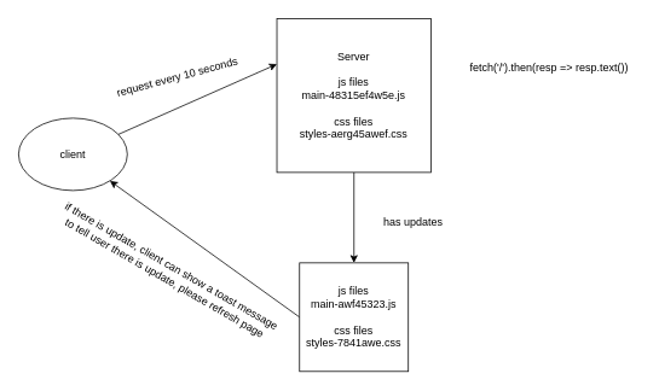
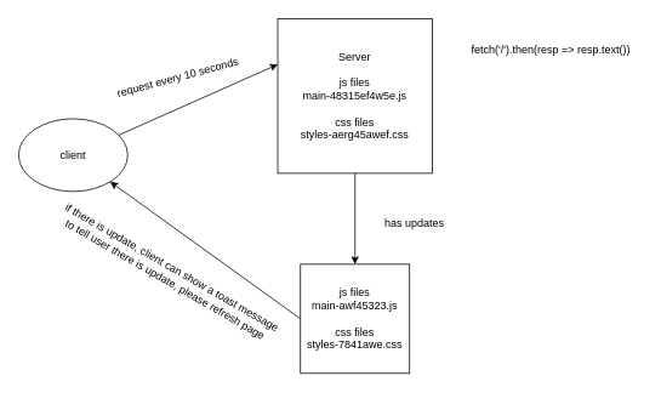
  <mxCell id="0" />
  <mxCell id="1" parent="0" />
  <mxCell id="2" style="edgeStyle=none;html=1;entryX=0;entryY=0.296;entryDx=0;entryDy=0;entryPerimeter=0;" edge="1" parent="1" source="3" target="5"><mxGeometry relative="1" as="geometry" /></mxCell>
  <mxCell id="3" value="client" style="ellipse;whiteSpace=wrap;html=1;" vertex="1" parent="1"><mxGeometry x="20" y="130" width="120" height="80" as="geometry" /></mxCell>
  <mxCell id="4" style="edgeStyle=none;html=1;exitX=0.5;exitY=1;exitDx=0;exitDy=0;entryX=0.5;entryY=0;entryDx=0;entryDy=0;" edge="1" parent="1" source="5" target="8"><mxGeometry relative="1" as="geometry" /></mxCell>
  <mxCell id="5" value="Server&lt;br&gt;&lt;br&gt;js files&lt;br&gt;main-48315ef4w5e.js&lt;br&gt;&lt;br&gt;css files&lt;br&gt;styles-aerg45awef.css" style="whiteSpace=wrap;html=1;aspect=fixed;" vertex="1" parent="1"><mxGeometry x="305" y="20" width="170" height="170" as="geometry" /></mxCell>
  <mxCell id="6" value="request every 10 seconds" style="text;html=1;align=center;verticalAlign=middle;resizable=0;points=[];autosize=1;strokeColor=none;fillColor=none;rotation=-15;" vertex="1" parent="1"><mxGeometry x="115" y="70" width="160" height="30" as="geometry" /></mxCell>
  <mxCell id="7" style="edgeStyle=none;html=1;exitX=0;exitY=0.5;exitDx=0;exitDy=0;" edge="1" parent="1" source="8" target="3"><mxGeometry relative="1" as="geometry" /></mxCell>
  <mxCell id="8" value="js files&lt;br&gt;main-awf45323.js&lt;br&gt;&lt;br&gt;css files&lt;br&gt;styles-7841awe.css" style="whiteSpace=wrap;html=1;aspect=fixed;" vertex="1" parent="1"><mxGeometry x="330" y="290" width="120" height="120" as="geometry" /></mxCell>
  <mxCell id="9" value="has updates" style="text;html=1;align=center;verticalAlign=middle;resizable=0;points=[];autosize=1;strokeColor=none;fillColor=none;" vertex="1" parent="1"><mxGeometry x="410" y="230" width="90" height="30" as="geometry" /></mxCell>
  <mxCell id="10" value="if there is update, client can show a toast message&lt;br&gt;to tell user there is update, please refresh page" style="text;html=1;align=center;verticalAlign=middle;resizable=0;points=[];autosize=1;strokeColor=none;fillColor=none;rotation=30;" vertex="1" parent="1"><mxGeometry x="40" y="280" width="290" height="40" as="geometry" /></mxCell>
- <mxCell id="11" value="fetch('/').then(resp =&amp;gt; resp.text())" style="text;html=1;align=center;verticalAlign=middle;resizable=0;points=[];autosize=1;strokeColor=none;fillColor=none;" vertex="1" parent="1"><mxGeometry x="505" y="60" width="200" height="30" as="geometry" /></mxCell>
+ <mxCell id="11" value="fetch('/').then(resp =&amp;gt; resp.text())" style="text;html=1;align=center;verticalAlign=middle;resizable=0;points=[];autosize=1;strokeColor=none;fillColor=none;" vertex="1" parent="1"><mxGeometry x="505" y="40" width="200" height="30" as="geometry" /></mxCell>
